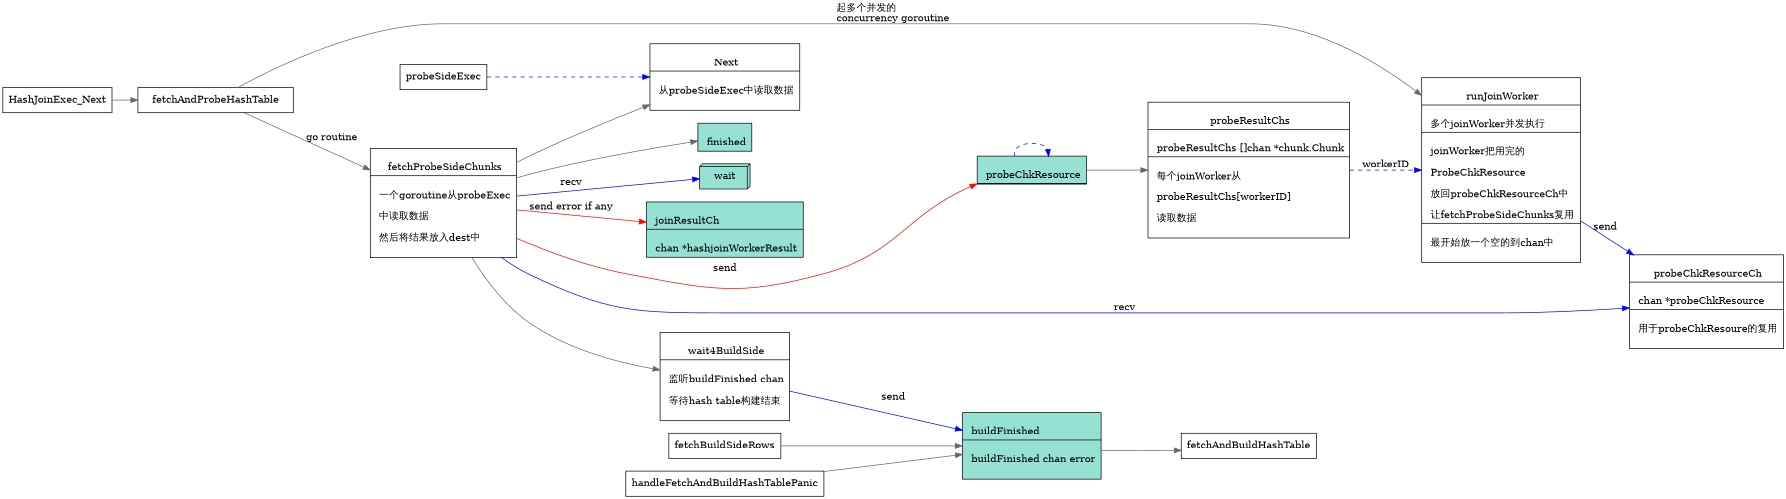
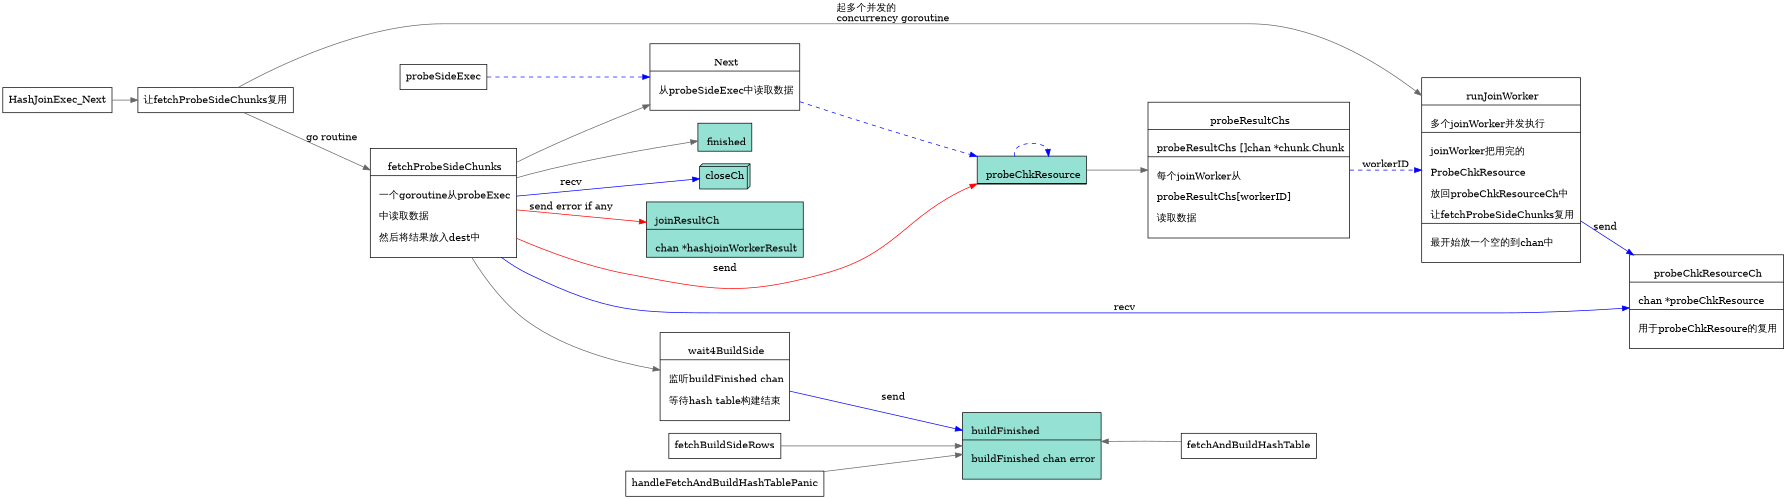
  digraph {
    newrank=true
    rankdir=LR
    node [shape=record]
    edge [color=gray40]
    n1 [fillcolor="#b83b5e" label="{{\n      fetchProbeSideChunks|\n      一个goroutine从probeExec\l \n      中读取数据\l\n      然后将结果放入dest中\l\n    }}"]
    n2 [fillcolor="#95e1d3" label="{{\n      finished\n    }}" style=filled]
-   n3 [fillcolor="#95e1d3" label=wait shape=box3d style=filled]
+   n3 [fillcolor="#95e1d3" label=closeCh shape=box3d style=filled]
    n4 [fillcolor="#95e1d3" label="{{\n      joinResultCh\l|\n        chan *hashjoinWorkerResult\n    }}" style=filled]
    n5 [fillcolor="#95e1d3" label="{{\n      probeChkResource|\n        <chk> chk  *chunk.Chunk\l|\n        <dest> dest chan\<- *chunk.Chunk\l\n    }}" style=filled]
    n6 [fillcolor="#95e1d3" label="{{\n    probeChkResourceCh|\n      chan *probeChkResource\l|\n      用于probeChkResoure的复用\l\n    }}"]
    n7 [label="{{\n      Next|\n      从probeSideExec中读取数据\l\n    }}"]
    n8 [label="{{\n      wait4BuildSide|\n      监听buildFinished chan\l\n      等待hash table构建结束\l\n    }}"]
    n9 [label="{{\n      probeResultChs|\n        probeResultChs     []chan *chunk.Chunk\l|\n        每个joinWorker从\l \n        probeResultChs[workerID]\l \n        读取数据\l\n    }}"]
    n10 [fillcolor="#95e1d3" label="{{\n      buildFinished\l|\n        buildFinished chan error\l\n    }}" style=filled]
    n11 [label="{{\n      runJoinWorker|\n      多个joinWorker并发执行\l|\n      joinWorker把用完的\l\n      ProbeChkResource\l \n      放回probeChkResourceCh中\l \n      让fetchProbeSideChunks复用\l|\n      最开始放一个空的到chan中\l\n    }}"]
    HashJoinExec_Next [shape=box]
-   fetchAndProbeHashTable [shape=box]
+   fetchAndProbeHashTable [shape=box label="让fetchProbeSideChunks复用"]
    fetchBuildSideRows [shape=box]
    fetchAndBuildHashTable [shape=box]
    handleFetchAndBuildHashTablePanic [shape=box]
    probeSideExec [shape=box]
    n1 -> n2
    n1 -> n3 [color=blue label=recv]
    n1 -> n4 [color=red label="send error if any"]
    n1 -> n5 [color=red headport=dest label=send]
    n1 -> n6 [color=blue label=recv]
    n1 -> n7
    n1 -> n8
    n5 -> n5 [color=blue headport=dest style=dashed tailport=chk]
    n5 -> n9 [tailport=dest]
+   n7 -> n5 [color=blue headport=chk style=dashed]
    n8 -> n10 [color=blue label=send]
    n9 -> n11 [color=blue label=workerID style=dashed]
    n11 -> n6 [color=blue label=send]
    HashJoinExec_Next -> fetchAndProbeHashTable
    fetchAndProbeHashTable -> n1 [label="go routine"]
    fetchAndProbeHashTable -> n11 [label="起多个并发的\lconcurrency goroutine"]
    fetchBuildSideRows -> n10
-   n10 -> fetchAndBuildHashTable
+   fetchAndBuildHashTable -> n10
    handleFetchAndBuildHashTablePanic -> n10
    probeSideExec -> n7 [color=blue style=dashed]
  }
